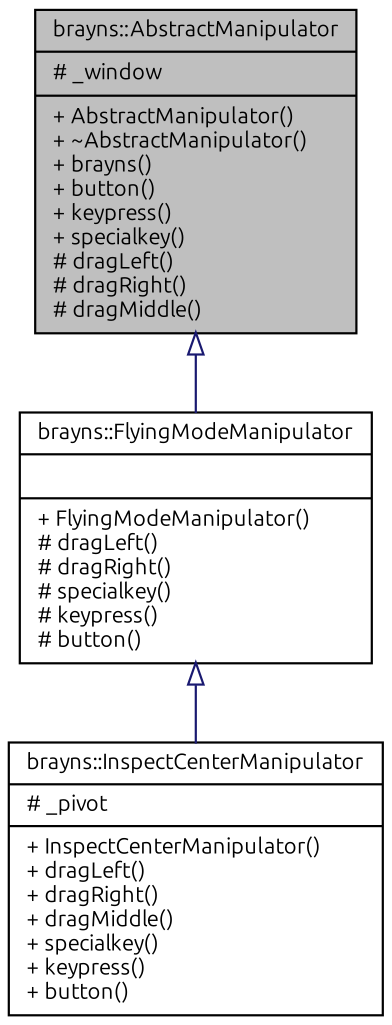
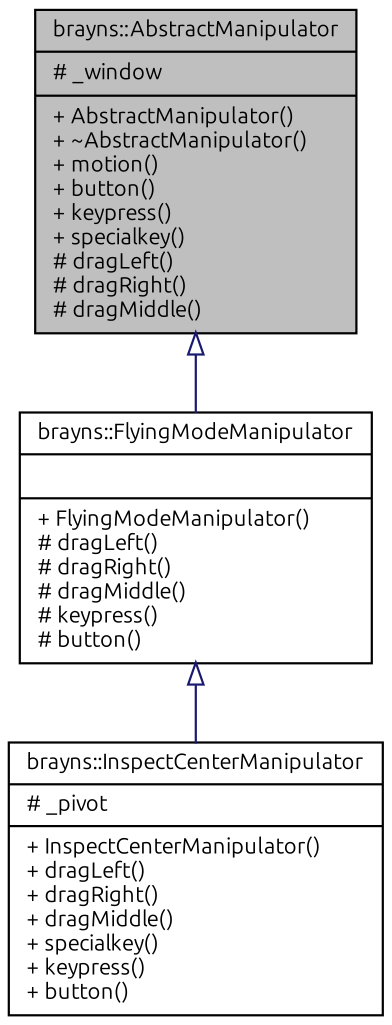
  digraph {
    fontname=Ubuntu
    node [color=black fillcolor=white fontname=Ubuntu fontsize=10 shape=record style=filled]
    edge [arrowtail=onormal color=midnightblue dir=back fontname=Ubuntu fontsize=10 labelfontname=Sans labelfontsize=10 style=solid]
-   n1 [fillcolor=grey75 fontcolor=black height=0.2 label="{brayns::AbstractManipulator\n|# _window\l|+ AbstractManipulator()\l+ ~AbstractManipulator()\l+ brayns()\l+ button()\l+ keypress()\l+ specialkey()\l# dragLeft()\l# dragRight()\l# dragMiddle()\l}" width=0.4]
-   n2 [height=0.2 label="{brayns::FlyingModeManipulator\n||+ FlyingModeManipulator()\l# dragLeft()\l# dragRight()\l# specialkey()\l# keypress()\l# button()\l}" width=0.4]
+   n1 [fillcolor=grey75 fontcolor=black height=0.2 label="{brayns::AbstractManipulator\n|# _window\l|+ AbstractManipulator()\l+ ~AbstractManipulator()\l+ motion()\l+ button()\l+ keypress()\l+ specialkey()\l# dragLeft()\l# dragRight()\l# dragMiddle()\l}" width=0.4]
+   n2 [height=0.2 label="{brayns::FlyingModeManipulator\n||+ FlyingModeManipulator()\l# dragLeft()\l# dragRight()\l# dragMiddle()\l# keypress()\l# button()\l}" width=0.4]
    n3 [height=0.2 label="{brayns::InspectCenterManipulator\n|# _pivot\l|+ InspectCenterManipulator()\l+ dragLeft()\l+ dragRight()\l+ dragMiddle()\l+ specialkey()\l+ keypress()\l+ button()\l}" width=0.4]
    n1 -> n2
    n2 -> n3
  }
